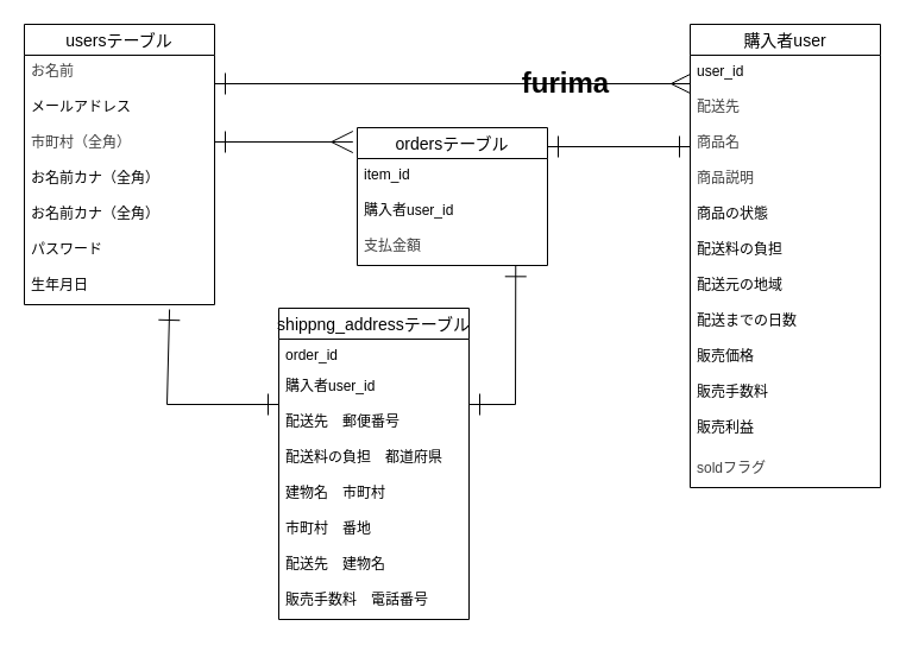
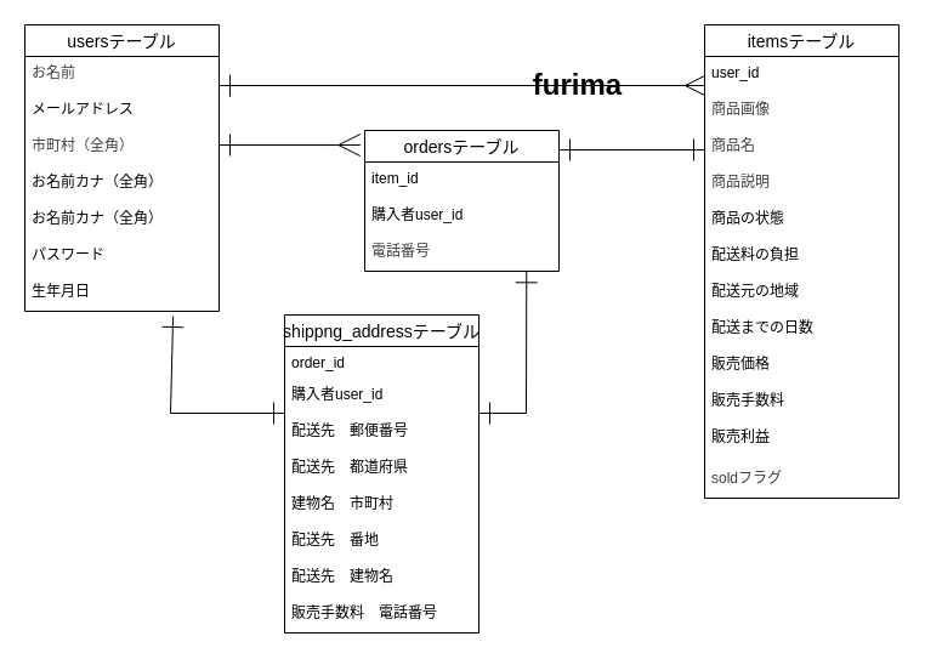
  <mxCell id="0" />
  <mxCell id="1" parent="0" />
  <mxCell id="2" value="furima" style="text;strokeColor=none;fillColor=none;html=1;fontSize=24;fontStyle=1;verticalAlign=middle;align=center;" parent="1" vertex="1"><mxGeometry x="425" y="50" width="100" height="40" as="geometry" /></mxCell>
  <mxCell id="3" value="usersテーブル" style="swimlane;fontStyle=0;childLayout=stackLayout;horizontal=1;startSize=26;horizontalStack=0;resizeParent=1;resizeParentMax=0;resizeLast=0;collapsible=1;marginBottom=0;align=center;fontSize=14;" parent="1" vertex="1"><mxGeometry x="20" y="20" width="160" height="236" as="geometry" /></mxCell>
  <mxCell id="4" value="&lt;span style=&quot;color: rgb(63, 63, 63); text-align: center;&quot;&gt;お名前&lt;/span&gt;" style="text;strokeColor=none;fillColor=none;spacingLeft=4;spacingRight=4;overflow=hidden;rotatable=0;points=[[0,0.5],[1,0.5]];portConstraint=eastwest;fontSize=12;whiteSpace=wrap;html=1;" parent="3" vertex="1"><mxGeometry y="26" width="160" height="30" as="geometry" /></mxCell>
  <mxCell id="5" value="&lt;span style=&quot;color: rgb(0, 0, 0);&quot;&gt;メールアドレス&lt;/span&gt;" style="text;strokeColor=none;fillColor=none;spacingLeft=4;spacingRight=4;overflow=hidden;rotatable=0;points=[[0,0.5],[1,0.5]];portConstraint=eastwest;fontSize=12;whiteSpace=wrap;html=1;" parent="3" vertex="1"><mxGeometry y="56" width="160" height="30" as="geometry" /></mxCell>
  <mxCell id="6" value="&lt;span style=&quot;color: rgb(63, 63, 63);&quot;&gt;市町村（全角）&lt;/span&gt;" style="text;strokeColor=none;fillColor=none;spacingLeft=4;spacingRight=4;overflow=hidden;rotatable=0;points=[[0,0.5],[1,0.5]];portConstraint=eastwest;fontSize=12;whiteSpace=wrap;html=1;" parent="3" vertex="1"><mxGeometry y="86" width="160" height="30" as="geometry" /></mxCell>
  <mxCell id="7" value="お名前カナ（全角）" style="text;strokeColor=none;fillColor=none;spacingLeft=4;spacingRight=4;overflow=hidden;rotatable=0;points=[[0,0.5],[1,0.5]];portConstraint=eastwest;fontSize=12;whiteSpace=wrap;html=1;" parent="3" vertex="1"><mxGeometry y="116" width="160" height="30" as="geometry" /></mxCell>
  <mxCell id="8" value="お名前カナ（全角）" style="text;strokeColor=none;fillColor=none;spacingLeft=4;spacingRight=4;overflow=hidden;rotatable=0;points=[[0,0.5],[1,0.5]];portConstraint=eastwest;fontSize=12;whiteSpace=wrap;html=1;" vertex="1" parent="3"><mxGeometry y="146" width="160" height="30" as="geometry" /></mxCell>
  <mxCell id="9" value="パスワード" style="text;strokeColor=none;fillColor=none;spacingLeft=4;spacingRight=4;overflow=hidden;rotatable=0;points=[[0,0.5],[1,0.5]];portConstraint=eastwest;fontSize=12;whiteSpace=wrap;html=1;" parent="3" vertex="1"><mxGeometry y="176" width="160" height="30" as="geometry" /></mxCell>
  <mxCell id="10" value="生年月日" style="text;strokeColor=none;fillColor=none;spacingLeft=4;spacingRight=4;overflow=hidden;rotatable=0;points=[[0,0.5],[1,0.5]];portConstraint=eastwest;fontSize=12;whiteSpace=wrap;html=1;" parent="3" vertex="1"><mxGeometry y="206" width="160" height="30" as="geometry" /></mxCell>
- <mxCell id="11" value="購入者user" style="swimlane;fontStyle=0;childLayout=stackLayout;horizontal=1;startSize=26;horizontalStack=0;resizeParent=1;resizeParentMax=0;resizeLast=0;collapsible=1;marginBottom=0;align=center;fontSize=14;" parent="1" vertex="1"><mxGeometry x="580" y="20" width="160" height="390" as="geometry" /></mxCell>
+ <mxCell id="11" value="itemsテーブル" style="swimlane;fontStyle=0;childLayout=stackLayout;horizontal=1;startSize=26;horizontalStack=0;resizeParent=1;resizeParentMax=0;resizeLast=0;collapsible=1;marginBottom=0;align=center;fontSize=14;" parent="1" vertex="1"><mxGeometry x="580" y="20" width="160" height="390" as="geometry" /></mxCell>
  <mxCell id="12" value="user_id" style="text;strokeColor=none;fillColor=none;spacingLeft=4;spacingRight=4;overflow=hidden;rotatable=0;points=[[0,0.5],[1,0.5]];portConstraint=eastwest;fontSize=12;whiteSpace=wrap;html=1;" parent="11" vertex="1"><mxGeometry y="26" width="160" height="30" as="geometry" /></mxCell>
- <mxCell id="13" value="&lt;span style=&quot;color: rgb(63, 63, 63); text-align: center;&quot;&gt;配送先&lt;/span&gt;" style="text;strokeColor=none;fillColor=none;spacingLeft=4;spacingRight=4;overflow=hidden;rotatable=0;points=[[0,0.5],[1,0.5]];portConstraint=eastwest;fontSize=12;whiteSpace=wrap;html=1;" parent="11" vertex="1"><mxGeometry y="56" width="160" height="30" as="geometry" /></mxCell>
+ <mxCell id="13" value="&lt;span style=&quot;color: rgb(63, 63, 63); text-align: center;&quot;&gt;商品画像&lt;/span&gt;" style="text;strokeColor=none;fillColor=none;spacingLeft=4;spacingRight=4;overflow=hidden;rotatable=0;points=[[0,0.5],[1,0.5]];portConstraint=eastwest;fontSize=12;whiteSpace=wrap;html=1;" parent="11" vertex="1"><mxGeometry y="56" width="160" height="30" as="geometry" /></mxCell>
  <mxCell id="14" value="&lt;span style=&quot;color: rgb(63, 63, 63); text-align: center;&quot;&gt;商品名&lt;/span&gt;" style="text;strokeColor=none;fillColor=none;spacingLeft=4;spacingRight=4;overflow=hidden;rotatable=0;points=[[0,0.5],[1,0.5]];portConstraint=eastwest;fontSize=12;whiteSpace=wrap;html=1;" parent="11" vertex="1"><mxGeometry y="86" width="160" height="30" as="geometry" /></mxCell>
  <mxCell id="15" value="&lt;span style=&quot;color: rgb(63, 63, 63); text-align: center;&quot;&gt;商品説明&lt;/span&gt;" style="text;strokeColor=none;fillColor=none;spacingLeft=4;spacingRight=4;overflow=hidden;rotatable=0;points=[[0,0.5],[1,0.5]];portConstraint=eastwest;fontSize=12;whiteSpace=wrap;html=1;" parent="11" vertex="1"><mxGeometry y="116" width="160" height="30" as="geometry" /></mxCell>
  <mxCell id="16" value="商品の状態" style="text;strokeColor=none;fillColor=none;spacingLeft=4;spacingRight=4;overflow=hidden;rotatable=0;points=[[0,0.5],[1,0.5]];portConstraint=eastwest;fontSize=12;whiteSpace=wrap;html=1;" parent="11" vertex="1"><mxGeometry y="146" width="160" height="30" as="geometry" /></mxCell>
  <mxCell id="17" value="配送料の負担" style="text;strokeColor=none;fillColor=none;spacingLeft=4;spacingRight=4;overflow=hidden;rotatable=0;points=[[0,0.5],[1,0.5]];portConstraint=eastwest;fontSize=12;whiteSpace=wrap;html=1;" parent="11" vertex="1"><mxGeometry y="176" width="160" height="30" as="geometry" /></mxCell>
  <mxCell id="18" value="配送元の地域" style="text;strokeColor=none;fillColor=none;spacingLeft=4;spacingRight=4;overflow=hidden;rotatable=0;points=[[0,0.5],[1,0.5]];portConstraint=eastwest;fontSize=12;whiteSpace=wrap;html=1;" parent="11" vertex="1"><mxGeometry y="206" width="160" height="30" as="geometry" /></mxCell>
  <mxCell id="19" value="配送までの日数" style="text;strokeColor=none;fillColor=none;spacingLeft=4;spacingRight=4;overflow=hidden;rotatable=0;points=[[0,0.5],[1,0.5]];portConstraint=eastwest;fontSize=12;whiteSpace=wrap;html=1;" parent="11" vertex="1"><mxGeometry y="236" width="160" height="30" as="geometry" /></mxCell>
  <mxCell id="20" value="販売価格" style="text;strokeColor=none;fillColor=none;spacingLeft=4;spacingRight=4;overflow=hidden;rotatable=0;points=[[0,0.5],[1,0.5]];portConstraint=eastwest;fontSize=12;whiteSpace=wrap;html=1;" parent="11" vertex="1"><mxGeometry y="266" width="160" height="30" as="geometry" /></mxCell>
  <mxCell id="21" value="販売手数料" style="text;strokeColor=none;fillColor=none;spacingLeft=4;spacingRight=4;overflow=hidden;rotatable=0;points=[[0,0.5],[1,0.5]];portConstraint=eastwest;fontSize=12;whiteSpace=wrap;html=1;" parent="11" vertex="1"><mxGeometry y="296" width="160" height="30" as="geometry" /></mxCell>
  <mxCell id="22" value="販売利益" style="text;strokeColor=none;fillColor=none;spacingLeft=4;spacingRight=4;overflow=hidden;rotatable=0;points=[[0,0.5],[1,0.5]];portConstraint=eastwest;fontSize=12;whiteSpace=wrap;html=1;" parent="11" vertex="1"><mxGeometry y="326" width="160" height="34" as="geometry" /></mxCell>
  <mxCell id="23" value="&lt;span style=&quot;color: rgb(63, 63, 63); text-align: center;&quot;&gt;soldフラグ&lt;/span&gt;" style="text;strokeColor=none;fillColor=none;spacingLeft=4;spacingRight=4;overflow=hidden;rotatable=0;points=[[0,0.5],[1,0.5]];portConstraint=eastwest;fontSize=12;whiteSpace=wrap;html=1;" parent="11" vertex="1"><mxGeometry y="360" width="160" height="30" as="geometry" /></mxCell>
  <mxCell id="24" value="ordersテーブル" style="swimlane;fontStyle=0;childLayout=stackLayout;horizontal=1;startSize=26;horizontalStack=0;resizeParent=1;resizeParentMax=0;resizeLast=0;collapsible=1;marginBottom=0;align=center;fontSize=14;" parent="1" vertex="1"><mxGeometry x="300" y="107" width="160" height="116" as="geometry" /></mxCell>
  <mxCell id="25" value="item_id" style="text;strokeColor=none;fillColor=none;spacingLeft=4;spacingRight=4;overflow=hidden;rotatable=0;points=[[0,0.5],[1,0.5]];portConstraint=eastwest;fontSize=12;whiteSpace=wrap;html=1;" parent="24" vertex="1"><mxGeometry y="26" width="160" height="30" as="geometry" /></mxCell>
  <mxCell id="26" value="購入者user_id" style="text;strokeColor=none;fillColor=none;spacingLeft=4;spacingRight=4;overflow=hidden;rotatable=0;points=[[0,0.5],[1,0.5]];portConstraint=eastwest;fontSize=12;whiteSpace=wrap;html=1;" parent="24" vertex="1"><mxGeometry y="56" width="160" height="30" as="geometry" /></mxCell>
- <mxCell id="27" value="&lt;span style=&quot;color: rgb(63, 63, 63); text-align: center;&quot;&gt;支払金額&lt;/span&gt;" style="text;strokeColor=none;fillColor=none;spacingLeft=4;spacingRight=4;overflow=hidden;rotatable=0;points=[[0,0.5],[1,0.5]];portConstraint=eastwest;fontSize=12;whiteSpace=wrap;html=1;" parent="24" vertex="1"><mxGeometry y="86" width="160" height="30" as="geometry" /></mxCell>
+ <mxCell id="27" value="&lt;span style=&quot;color: rgb(63, 63, 63); text-align: center;&quot;&gt;電話番号&lt;/span&gt;" style="text;strokeColor=none;fillColor=none;spacingLeft=4;spacingRight=4;overflow=hidden;rotatable=0;points=[[0,0.5],[1,0.5]];portConstraint=eastwest;fontSize=12;whiteSpace=wrap;html=1;" parent="24" vertex="1"><mxGeometry y="86" width="160" height="30" as="geometry" /></mxCell>
  <mxCell id="28" style="edgeStyle=none;html=1;entryX=0.004;entryY=0.267;entryDx=0;entryDy=0;entryPerimeter=0;startArrow=ERone;startFill=0;endArrow=ERmany;endFill=0;jumpSize=12;strokeWidth=1;targetPerimeterSpacing=4;sourcePerimeterSpacing=4;endSize=14;startSize=16;flowAnimation=0;" parent="1" edge="1"><mxGeometry relative="1" as="geometry"><mxPoint x="180" y="70" as="sourcePoint" /><mxPoint x="580" y="70" as="targetPoint" /></mxGeometry></mxCell>
  <mxCell id="29" value="" style="endArrow=ERone;html=1;rounded=1;strokeColor=default;strokeWidth=1;align=center;verticalAlign=middle;fontFamily=Helvetica;fontSize=11;fontColor=default;labelBackgroundColor=default;edgeStyle=none;jumpSize=12;startSize=16;endSize=16;flowAnimation=0;sourcePerimeterSpacing=4;targetPerimeterSpacing=4;endFill=0;startArrow=ERone;startFill=0;" parent="1" edge="1"><mxGeometry width="50" height="50" relative="1" as="geometry"><mxPoint x="460" y="123" as="sourcePoint" /><mxPoint x="580" y="123" as="targetPoint" /><Array as="points" /></mxGeometry></mxCell>
  <mxCell id="30" value="" style="endArrow=ERone;html=1;rounded=0;strokeColor=default;strokeWidth=1;align=center;verticalAlign=middle;fontFamily=Helvetica;fontSize=11;fontColor=default;labelBackgroundColor=default;edgeStyle=none;jumpSize=12;startSize=16;endSize=16;flowAnimation=0;sourcePerimeterSpacing=4;targetPerimeterSpacing=4;exitX=-0.023;exitY=0.121;exitDx=0;exitDy=0;endFill=0;startArrow=ERmany;startFill=0;curved=0;exitPerimeter=0;" parent="1" edge="1"><mxGeometry width="50" height="50" relative="1" as="geometry"><mxPoint x="296.32" y="119.036" as="sourcePoint" /><mxPoint x="180" y="119" as="targetPoint" /><Array as="points" /></mxGeometry></mxCell>
  <mxCell id="31" value="shippng_addressテーブル" style="swimlane;fontStyle=0;childLayout=stackLayout;horizontal=1;startSize=26;horizontalStack=0;resizeParent=1;resizeParentMax=0;resizeLast=0;collapsible=1;marginBottom=0;align=center;fontSize=14;" vertex="1" parent="1"><mxGeometry x="234" y="259" width="160" height="262" as="geometry" /></mxCell>
  <mxCell id="32" value="order_id" style="text;strokeColor=none;fillColor=none;spacingLeft=4;spacingRight=4;overflow=hidden;rotatable=0;points=[[0,0.5],[1,0.5]];portConstraint=eastwest;fontSize=12;whiteSpace=wrap;html=1;" vertex="1" parent="31"><mxGeometry y="26" width="160" height="26" as="geometry" /></mxCell>
  <mxCell id="33" value="購入者user_id" style="text;strokeColor=none;fillColor=none;spacingLeft=4;spacingRight=4;overflow=hidden;rotatable=0;points=[[0,0.5],[1,0.5]];portConstraint=eastwest;fontSize=12;whiteSpace=wrap;html=1;" vertex="1" parent="31"><mxGeometry y="52" width="160" height="30" as="geometry" /></mxCell>
  <mxCell id="34" value="配送先　郵便番号&lt;div&gt;&lt;br&gt;&lt;/div&gt;" style="text;strokeColor=none;fillColor=none;spacingLeft=4;spacingRight=4;overflow=hidden;rotatable=0;points=[[0,0.5],[1,0.5]];portConstraint=eastwest;fontSize=12;whiteSpace=wrap;html=1;" vertex="1" parent="31"><mxGeometry y="82" width="160" height="30" as="geometry" /></mxCell>
- <mxCell id="35" value="配送料の負担　都道府県" style="text;strokeColor=none;fillColor=none;spacingLeft=4;spacingRight=4;overflow=hidden;rotatable=0;points=[[0,0.5],[1,0.5]];portConstraint=eastwest;fontSize=12;whiteSpace=wrap;html=1;" vertex="1" parent="31"><mxGeometry y="112" width="160" height="30" as="geometry" /></mxCell>
+ <mxCell id="35" value="配送先　都道府県" style="text;strokeColor=none;fillColor=none;spacingLeft=4;spacingRight=4;overflow=hidden;rotatable=0;points=[[0,0.5],[1,0.5]];portConstraint=eastwest;fontSize=12;whiteSpace=wrap;html=1;" vertex="1" parent="31"><mxGeometry y="112" width="160" height="30" as="geometry" /></mxCell>
  <mxCell id="36" value="建物名　市町村" style="text;strokeColor=none;fillColor=none;spacingLeft=4;spacingRight=4;overflow=hidden;rotatable=0;points=[[0,0.5],[1,0.5]];portConstraint=eastwest;fontSize=12;whiteSpace=wrap;html=1;" vertex="1" parent="31"><mxGeometry y="142" width="160" height="30" as="geometry" /></mxCell>
- <mxCell id="37" value="市町村　番地" style="text;strokeColor=none;fillColor=none;spacingLeft=4;spacingRight=4;overflow=hidden;rotatable=0;points=[[0,0.5],[1,0.5]];portConstraint=eastwest;fontSize=12;whiteSpace=wrap;html=1;" vertex="1" parent="31"><mxGeometry y="172" width="160" height="30" as="geometry" /></mxCell>
+ <mxCell id="37" value="配送先　番地" style="text;strokeColor=none;fillColor=none;spacingLeft=4;spacingRight=4;overflow=hidden;rotatable=0;points=[[0,0.5],[1,0.5]];portConstraint=eastwest;fontSize=12;whiteSpace=wrap;html=1;" vertex="1" parent="31"><mxGeometry y="172" width="160" height="30" as="geometry" /></mxCell>
  <mxCell id="38" value="配送先　建物名" style="text;strokeColor=none;fillColor=none;spacingLeft=4;spacingRight=4;overflow=hidden;rotatable=0;points=[[0,0.5],[1,0.5]];portConstraint=eastwest;fontSize=12;whiteSpace=wrap;html=1;" vertex="1" parent="31"><mxGeometry y="202" width="160" height="30" as="geometry" /></mxCell>
  <mxCell id="39" value="販売手数料　電話番号" style="text;strokeColor=none;fillColor=none;spacingLeft=4;spacingRight=4;overflow=hidden;rotatable=0;points=[[0,0.5],[1,0.5]];portConstraint=eastwest;fontSize=12;whiteSpace=wrap;html=1;" vertex="1" parent="31"><mxGeometry y="232" width="160" height="30" as="geometry" /></mxCell>
  <mxCell id="40" value="" style="endArrow=ERone;html=1;rounded=0;strokeColor=default;strokeWidth=1;align=center;verticalAlign=middle;fontFamily=Helvetica;fontSize=11;fontColor=default;labelBackgroundColor=default;edgeStyle=none;jumpSize=12;startSize=16;endSize=16;flowAnimation=0;sourcePerimeterSpacing=4;targetPerimeterSpacing=4;endFill=0;startArrow=ERone;startFill=0;entryX=0.833;entryY=1.011;entryDx=0;entryDy=0;entryPerimeter=0;curved=0;" edge="1" parent="1" target="27"><mxGeometry width="50" height="50" relative="1" as="geometry"><mxPoint x="394" y="340" as="sourcePoint" /><mxPoint x="514" y="340" as="targetPoint" /><Array as="points"><mxPoint x="433" y="340" /></Array></mxGeometry></mxCell>
  <mxCell id="41" value="" style="endArrow=ERone;html=1;rounded=0;strokeColor=default;strokeWidth=1;align=center;verticalAlign=middle;fontFamily=Helvetica;fontSize=11;fontColor=default;labelBackgroundColor=default;edgeStyle=none;jumpSize=12;startSize=16;endSize=16;flowAnimation=0;sourcePerimeterSpacing=4;targetPerimeterSpacing=4;endFill=0;startArrow=ERone;startFill=0;curved=0;exitX=0.763;exitY=1.133;exitDx=0;exitDy=0;exitPerimeter=0;" edge="1" parent="1" source="10"><mxGeometry width="50" height="50" relative="1" as="geometry"><mxPoint x="150" y="270" as="sourcePoint" /><mxPoint x="234" y="340" as="targetPoint" /><Array as="points"><mxPoint x="140" y="340" /></Array></mxGeometry></mxCell>
